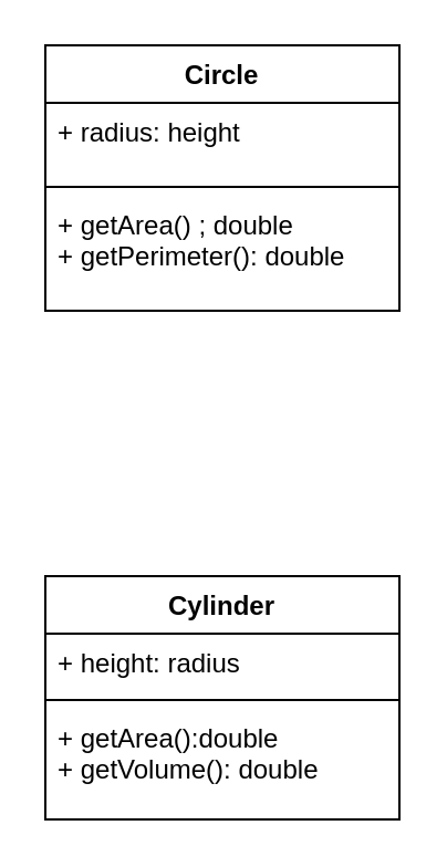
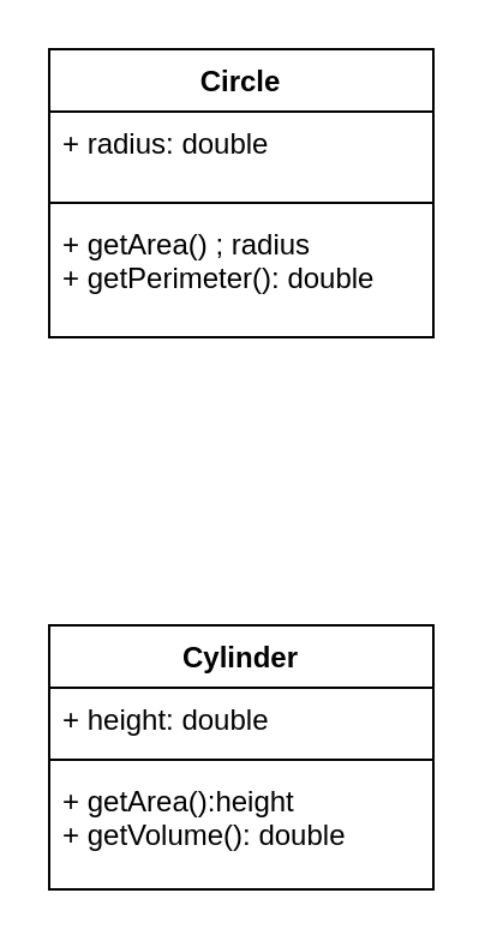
  <mxCell id="0" />
  <mxCell id="1" parent="0" />
  <mxCell id="2" value="Circle" style="swimlane;fontStyle=1;align=center;verticalAlign=top;childLayout=stackLayout;horizontal=1;startSize=26;horizontalStack=0;resizeParent=1;resizeParentMax=0;resizeLast=0;collapsible=1;marginBottom=0;" vertex="1" parent="1"><mxGeometry x="20" y="20" width="160" height="120" as="geometry" /></mxCell>
- <mxCell id="3" value="+ radius: height" style="text;strokeColor=none;fillColor=none;align=left;verticalAlign=top;spacingLeft=4;spacingRight=4;overflow=hidden;rotatable=0;points=[[0,0.5],[1,0.5]];portConstraint=eastwest;" vertex="1" parent="2"><mxGeometry y="26" width="160" height="34" as="geometry" /></mxCell>
+ <mxCell id="3" value="+ radius: double" style="text;strokeColor=none;fillColor=none;align=left;verticalAlign=top;spacingLeft=4;spacingRight=4;overflow=hidden;rotatable=0;points=[[0,0.5],[1,0.5]];portConstraint=eastwest;" vertex="1" parent="2"><mxGeometry y="26" width="160" height="34" as="geometry" /></mxCell>
  <mxCell id="4" value="" style="line;strokeWidth=1;fillColor=none;align=left;verticalAlign=middle;spacingTop=-1;spacingLeft=3;spacingRight=3;rotatable=0;labelPosition=right;points=[];portConstraint=eastwest;" vertex="1" parent="2"><mxGeometry y="60" width="160" height="8" as="geometry" /></mxCell>
- <mxCell id="5" value="+ getArea() ; double&#10;+ getPerimeter(): double" style="text;strokeColor=none;fillColor=none;align=left;verticalAlign=top;spacingLeft=4;spacingRight=4;overflow=hidden;rotatable=0;points=[[0,0.5],[1,0.5]];portConstraint=eastwest;" vertex="1" parent="2"><mxGeometry y="68" width="160" height="52" as="geometry" /></mxCell>
+ <mxCell id="5" value="+ getArea() ; radius&#10;+ getPerimeter(): double" style="text;strokeColor=none;fillColor=none;align=left;verticalAlign=top;spacingLeft=4;spacingRight=4;overflow=hidden;rotatable=0;points=[[0,0.5],[1,0.5]];portConstraint=eastwest;" vertex="1" parent="2"><mxGeometry y="68" width="160" height="52" as="geometry" /></mxCell>
  <mxCell id="6" value="Cylinder" style="swimlane;fontStyle=1;align=center;verticalAlign=top;childLayout=stackLayout;horizontal=1;startSize=26;horizontalStack=0;resizeParent=1;resizeParentMax=0;resizeLast=0;collapsible=1;marginBottom=0;" vertex="1" parent="1"><mxGeometry x="20" y="260" width="160" height="110" as="geometry" /></mxCell>
- <mxCell id="7" value="+ height: radius " style="text;strokeColor=none;fillColor=none;align=left;verticalAlign=top;spacingLeft=4;spacingRight=4;overflow=hidden;rotatable=0;points=[[0,0.5],[1,0.5]];portConstraint=eastwest;" vertex="1" parent="6"><mxGeometry y="26" width="160" height="26" as="geometry" /></mxCell>
+ <mxCell id="7" value="+ height: double " style="text;strokeColor=none;fillColor=none;align=left;verticalAlign=top;spacingLeft=4;spacingRight=4;overflow=hidden;rotatable=0;points=[[0,0.5],[1,0.5]];portConstraint=eastwest;" vertex="1" parent="6"><mxGeometry y="26" width="160" height="26" as="geometry" /></mxCell>
  <mxCell id="8" value="" style="line;strokeWidth=1;fillColor=none;align=left;verticalAlign=middle;spacingTop=-1;spacingLeft=3;spacingRight=3;rotatable=0;labelPosition=right;points=[];portConstraint=eastwest;" vertex="1" parent="6"><mxGeometry y="52" width="160" height="8" as="geometry" /></mxCell>
- <mxCell id="9" value="+ getArea():double&#10;+ getVolume(): double" style="text;strokeColor=none;fillColor=none;align=left;verticalAlign=top;spacingLeft=4;spacingRight=4;overflow=hidden;rotatable=0;points=[[0,0.5],[1,0.5]];portConstraint=eastwest;" vertex="1" parent="6"><mxGeometry y="60" width="160" height="50" as="geometry" /></mxCell>
+ <mxCell id="9" value="+ getArea():height&#10;+ getVolume(): double" style="text;strokeColor=none;fillColor=none;align=left;verticalAlign=top;spacingLeft=4;spacingRight=4;overflow=hidden;rotatable=0;points=[[0,0.5],[1,0.5]];portConstraint=eastwest;" vertex="1" parent="6"><mxGeometry y="60" width="160" height="50" as="geometry" /></mxCell>
